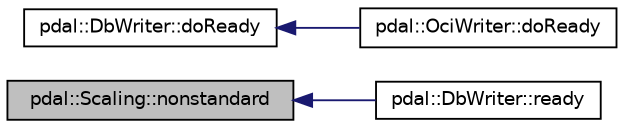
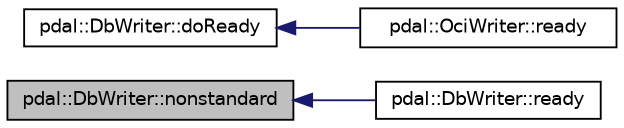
  digraph {
    rankdir=LR
    node [color=black fillcolor=white fontname=Helvetica fontsize=10 shape=record style=filled]
    edge [color=midnightblue dir=back fontname=Helvetica fontsize=10 labelfontname=Helvetica labelfontsize=10 style=solid]
-   n1 [fillcolor=grey75 fontcolor=black height=0.2 label="pdal::Scaling::nonstandard" width=0.4]
+   n1 [fillcolor=grey75 fontcolor=black height=0.2 label="pdal::DbWriter::nonstandard" width=0.4]
    n2 [height=0.2 label="pdal::DbWriter::ready" width=0.4]
    n3 [height=0.2 label="pdal::DbWriter::doReady" width=0.4]
-   n4 [height=0.2 label="pdal::OciWriter::doReady" width=0.4]
+   n4 [height=0.2 label="pdal::OciWriter::ready" width=0.4]
    n1 -> n2
    n3 -> n4
  }
